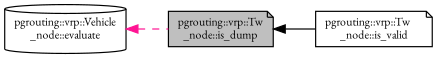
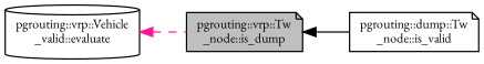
  digraph {
    fontname="EB Garamond"
    rankdir=LR
    node [color=black fillcolor=white fontname="EB Garamond" fontsize=10 shape=note style=filled]
    edge [dir=back fontname="EB Garamond" fontsize=10 labelfontname=Helvetica labelfontsize=10]
    n1 [fillcolor=grey75 fontcolor=black height=0.2 label="pgrouting::vrp::Tw\l_node::is_dump" width=0.4]
-   n2 [height=0.2 label="pgrouting::vrp::Tw\l_node::is_valid" width=0.4]
-   n3 [height=0.2 label="pgrouting::vrp::Vehicle\l_node::evaluate" shape=cylinder width=0.4]
+   n2 [height=0.2 label="pgrouting::dump::Tw\l_node::is_valid" width=0.4]
+   n3 [height=0.2 label="pgrouting::vrp::Vehicle\l_valid::evaluate" shape=cylinder width=0.4]
    n1 -> n2 [color=black style=solid]
    n3 -> n1 [color=deeppink style=dashed]
  }
